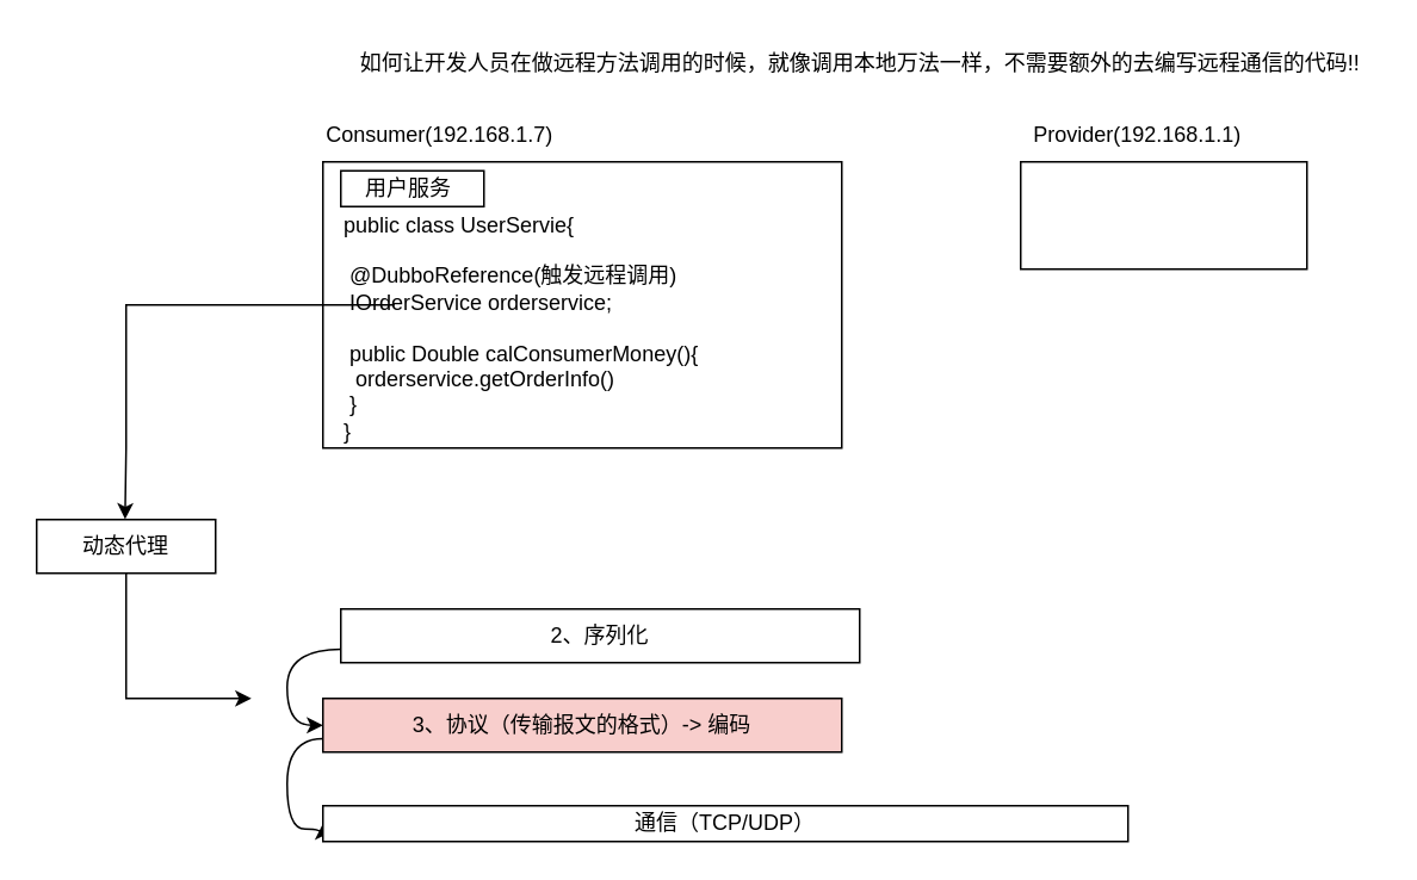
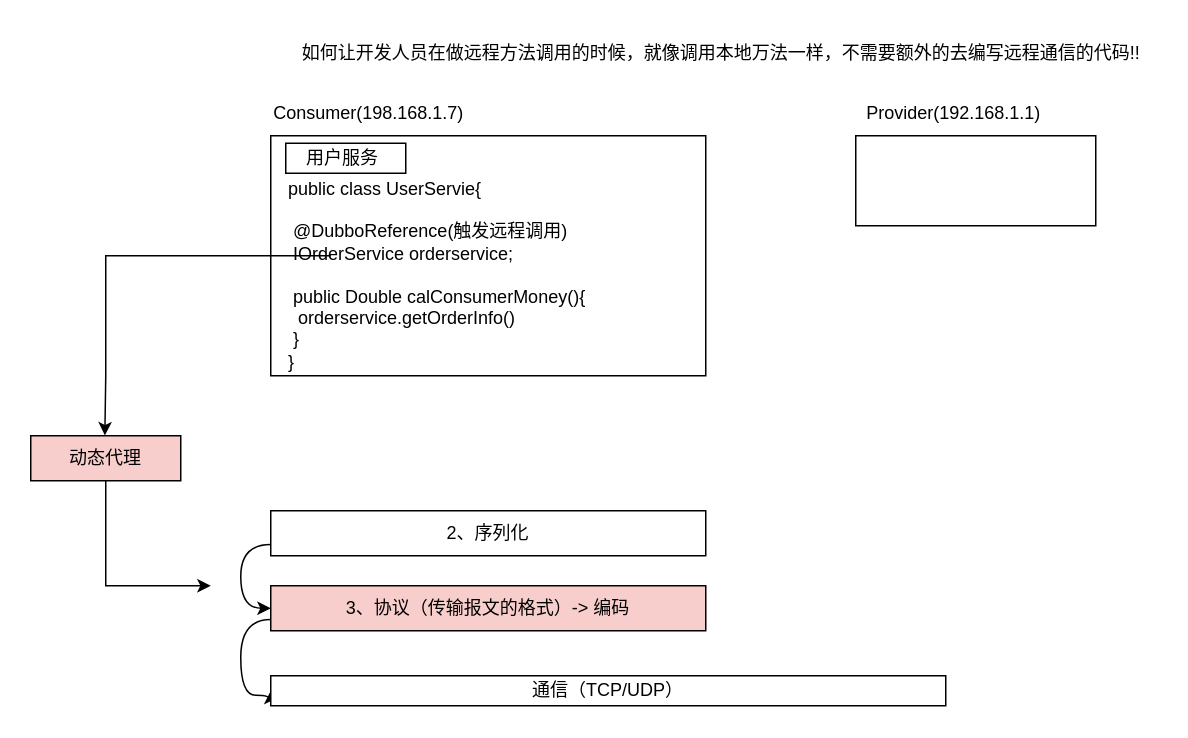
  <mxCell id="0" />
  <mxCell id="1" parent="0" />
  <mxCell id="2" style="rounded=0;orthogonalLoop=1;jettySize=auto;html=1;exitX=0.5;exitY=1;exitDx=0;exitDy=0;" edge="1" parent="1" source="17"><mxGeometry relative="1" as="geometry"><mxPoint x="140" y="390" as="targetPoint" /><mxPoint x="70" y="340" as="sourcePoint" /><Array as="points"><mxPoint x="70" y="390" /></Array></mxGeometry></mxCell>
  <mxCell id="3" value="如何让开发人员在做远程方法调用的时候，就像调用本地万法一样，不需要额外的去编写远程通信的代码!!" style="text;html=1;align=center;verticalAlign=middle;resizable=0;points=[];autosize=1;strokeColor=none;fillColor=none;" vertex="1" parent="1"><mxGeometry x="190" y="20" width="580" height="30" as="geometry" /></mxCell>
- <mxCell id="4" value="Consumer(192.168.1.7)" style="text;html=1;align=center;verticalAlign=middle;resizable=0;points=[];autosize=1;strokeColor=none;fillColor=none;" vertex="1" parent="1"><mxGeometry x="170" y="60" width="150" height="30" as="geometry" /></mxCell>
+ <mxCell id="4" value="Consumer(198.168.1.7)" style="text;html=1;align=center;verticalAlign=middle;resizable=0;points=[];autosize=1;strokeColor=none;fillColor=none;" vertex="1" parent="1"><mxGeometry x="170" y="60" width="150" height="30" as="geometry" /></mxCell>
  <mxCell id="5" value="" style="rounded=0;whiteSpace=wrap;html=1;" vertex="1" parent="1"><mxGeometry x="570" y="90" width="160" height="60" as="geometry" /></mxCell>
  <mxCell id="6" value="Provider(192.168.1.1)" style="text;html=1;align=center;verticalAlign=middle;resizable=0;points=[];autosize=1;strokeColor=none;fillColor=none;" vertex="1" parent="1"><mxGeometry x="565" y="60" width="140" height="30" as="geometry" /></mxCell>
  <mxCell id="7" value="" style="whiteSpace=wrap;html=1;" vertex="1" parent="1"><mxGeometry x="180" y="90" width="290" height="160" as="geometry" /></mxCell>
  <mxCell id="8" value="" style="rounded=0;whiteSpace=wrap;html=1;" vertex="1" parent="1"><mxGeometry x="190" y="95" width="80" height="20" as="geometry" /></mxCell>
  <mxCell id="9" value="用户服务" style="text;html=1;strokeColor=none;fillColor=none;align=center;verticalAlign=middle;whiteSpace=wrap;rounded=0;" vertex="1" parent="1"><mxGeometry x="197.5" y="90" width="60" height="30" as="geometry" /></mxCell>
  <mxCell id="10" value="public class UserServie{&lt;br&gt;&lt;br&gt;&lt;span style=&quot;&quot;&gt; &lt;/span&gt;&lt;span style=&quot;white-space: pre;&quot;&gt; &lt;/span&gt;@DubboReference(触发远程调用)&lt;br&gt;&lt;div style=&quot;&quot;&gt;&lt;span style=&quot;background-color: initial;&quot;&gt;&lt;span style=&quot;&quot;&gt; &lt;/span&gt;&lt;span style=&quot;white-space: pre;&quot;&gt; &lt;/span&gt;IOrderService orderservice;&lt;br&gt;&lt;/span&gt;&lt;/div&gt;&lt;div style=&quot;&quot;&gt;&lt;span style=&quot;background-color: initial;&quot;&gt;&lt;br&gt;&lt;/span&gt;&lt;/div&gt;&lt;div style=&quot;&quot;&gt;&lt;span style=&quot;background-color: initial;&quot;&gt;&lt;span style=&quot;&quot;&gt; &lt;/span&gt;&lt;span style=&quot;white-space: pre;&quot;&gt; &lt;/span&gt;public Double calConsumerMoney(){&lt;/span&gt;&lt;/div&gt;&lt;span style=&quot;white-space: pre;&quot;&gt; &lt;span style=&quot;white-space: pre;&quot;&gt; &lt;/span&gt;&lt;/span&gt;orderservice.getOrderInfo()&lt;div style=&quot;&quot;&gt;&lt;span style=&quot;background-color: initial;&quot;&gt;&lt;span style=&quot;&quot;&gt; &lt;/span&gt;&lt;span style=&quot;white-space: pre;&quot;&gt; &lt;/span&gt;}&lt;/span&gt;&lt;/div&gt;&lt;div style=&quot;&quot;&gt;&lt;span style=&quot;background-color: initial;&quot;&gt;}&lt;/span&gt;&lt;/div&gt;&lt;div style=&quot;&quot;&gt;&lt;span style=&quot;background-color: initial;&quot;&gt;&lt;br&gt;&lt;/span&gt;&lt;/div&gt;" style="text;html=1;strokeColor=none;fillColor=none;align=left;verticalAlign=middle;whiteSpace=wrap;rounded=0;" vertex="1" parent="1"><mxGeometry x="190" y="110" width="255" height="160" as="geometry" /></mxCell>
  <mxCell id="11" style="edgeStyle=orthogonalEdgeStyle;curved=1;rounded=0;orthogonalLoop=1;jettySize=auto;html=1;exitX=0;exitY=0.75;exitDx=0;exitDy=0;entryX=0;entryY=0.5;entryDx=0;entryDy=0;" edge="1" parent="1" source="12" target="14"><mxGeometry relative="1" as="geometry"><Array as="points"><mxPoint x="160" y="363" /><mxPoint x="160" y="405" /></Array></mxGeometry></mxCell>
- <mxCell id="12" value="2、序列化" style="rounded=0;whiteSpace=wrap;html=1;" vertex="1" parent="1"><mxGeometry x="190" y="340" width="290" height="30" as="geometry" /></mxCell>
+ <mxCell id="12" value="2、序列化" style="rounded=0;whiteSpace=wrap;html=1;" vertex="1" parent="1"><mxGeometry x="180" y="340" width="290" height="30" as="geometry" /></mxCell>
  <mxCell id="13" style="edgeStyle=orthogonalEdgeStyle;curved=1;rounded=0;orthogonalLoop=1;jettySize=auto;html=1;exitX=0;exitY=0.75;exitDx=0;exitDy=0;entryX=0;entryY=0.5;entryDx=0;entryDy=0;" edge="1" parent="1" source="14" target="15"><mxGeometry relative="1" as="geometry"><Array as="points"><mxPoint x="160" y="413" /><mxPoint x="160" y="463" /></Array></mxGeometry></mxCell>
  <mxCell id="14" value="3、协议（传输报文的格式）-&amp;gt; 编码" style="rounded=0;whiteSpace=wrap;html=1;fillColor=#f8cecc;" vertex="1" parent="1"><mxGeometry x="180" y="390" width="290" height="30" as="geometry" /></mxCell>
  <mxCell id="15" value="通信（TCP/UDP）" style="rounded=0;whiteSpace=wrap;html=1;" vertex="1" parent="1"><mxGeometry x="180" y="450" width="450" height="20" as="geometry" /></mxCell>
  <mxCell id="16" value="" style="endArrow=classic;html=1;rounded=0;exitX=0.118;exitY=0.375;exitDx=0;exitDy=0;exitPerimeter=0;entryX=0.42;entryY=-0.008;entryDx=0;entryDy=0;entryPerimeter=0;" edge="1" parent="1" source="10"><mxGeometry width="50" height="50" relative="1" as="geometry"><mxPoint x="130" y="180" as="sourcePoint" /><mxPoint x="69.4" y="289.76" as="targetPoint" /><Array as="points"><mxPoint x="130" y="170" /><mxPoint x="70" y="170" /><mxPoint x="70" y="250" /></Array></mxGeometry></mxCell>
- <mxCell id="17" value="动态代理" style="rounded=0;whiteSpace=wrap;html=1;" vertex="1" parent="1"><mxGeometry x="20" y="290" width="100" height="30" as="geometry" /></mxCell>
+ <mxCell id="17" value="动态代理" style="rounded=0;whiteSpace=wrap;html=1;fillColor=#f8cecc;" vertex="1" parent="1"><mxGeometry x="20" y="290" width="100" height="30" as="geometry" /></mxCell>
